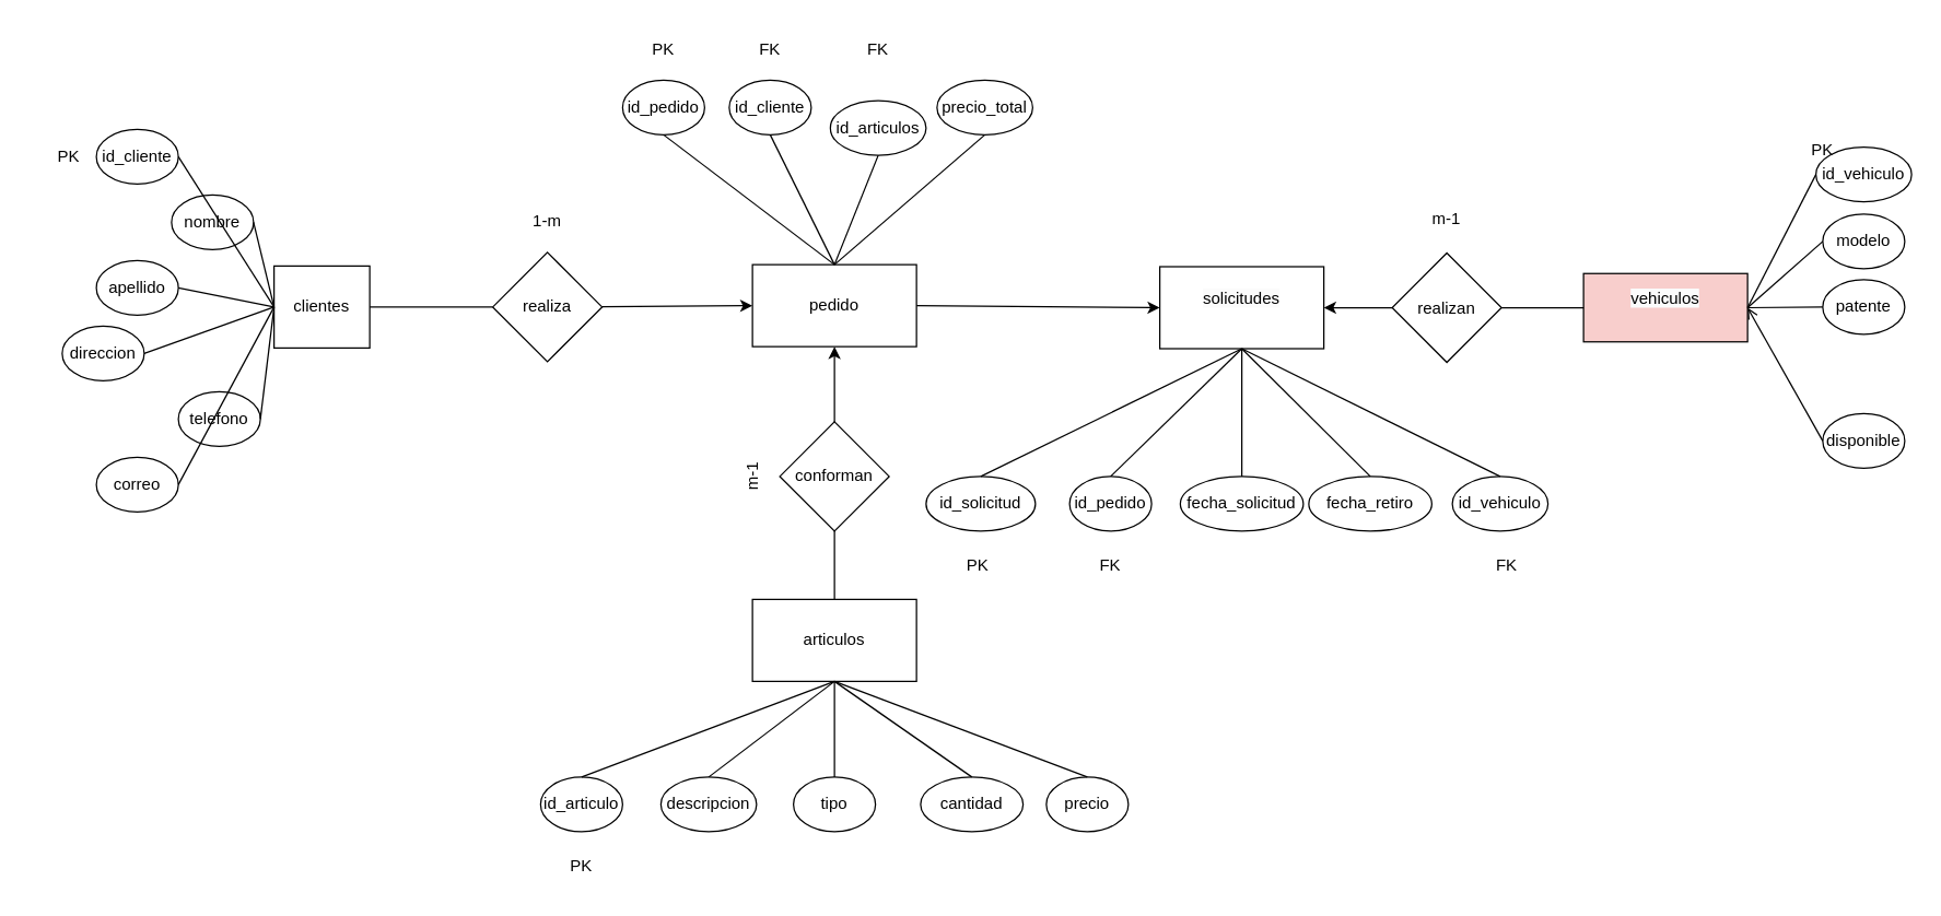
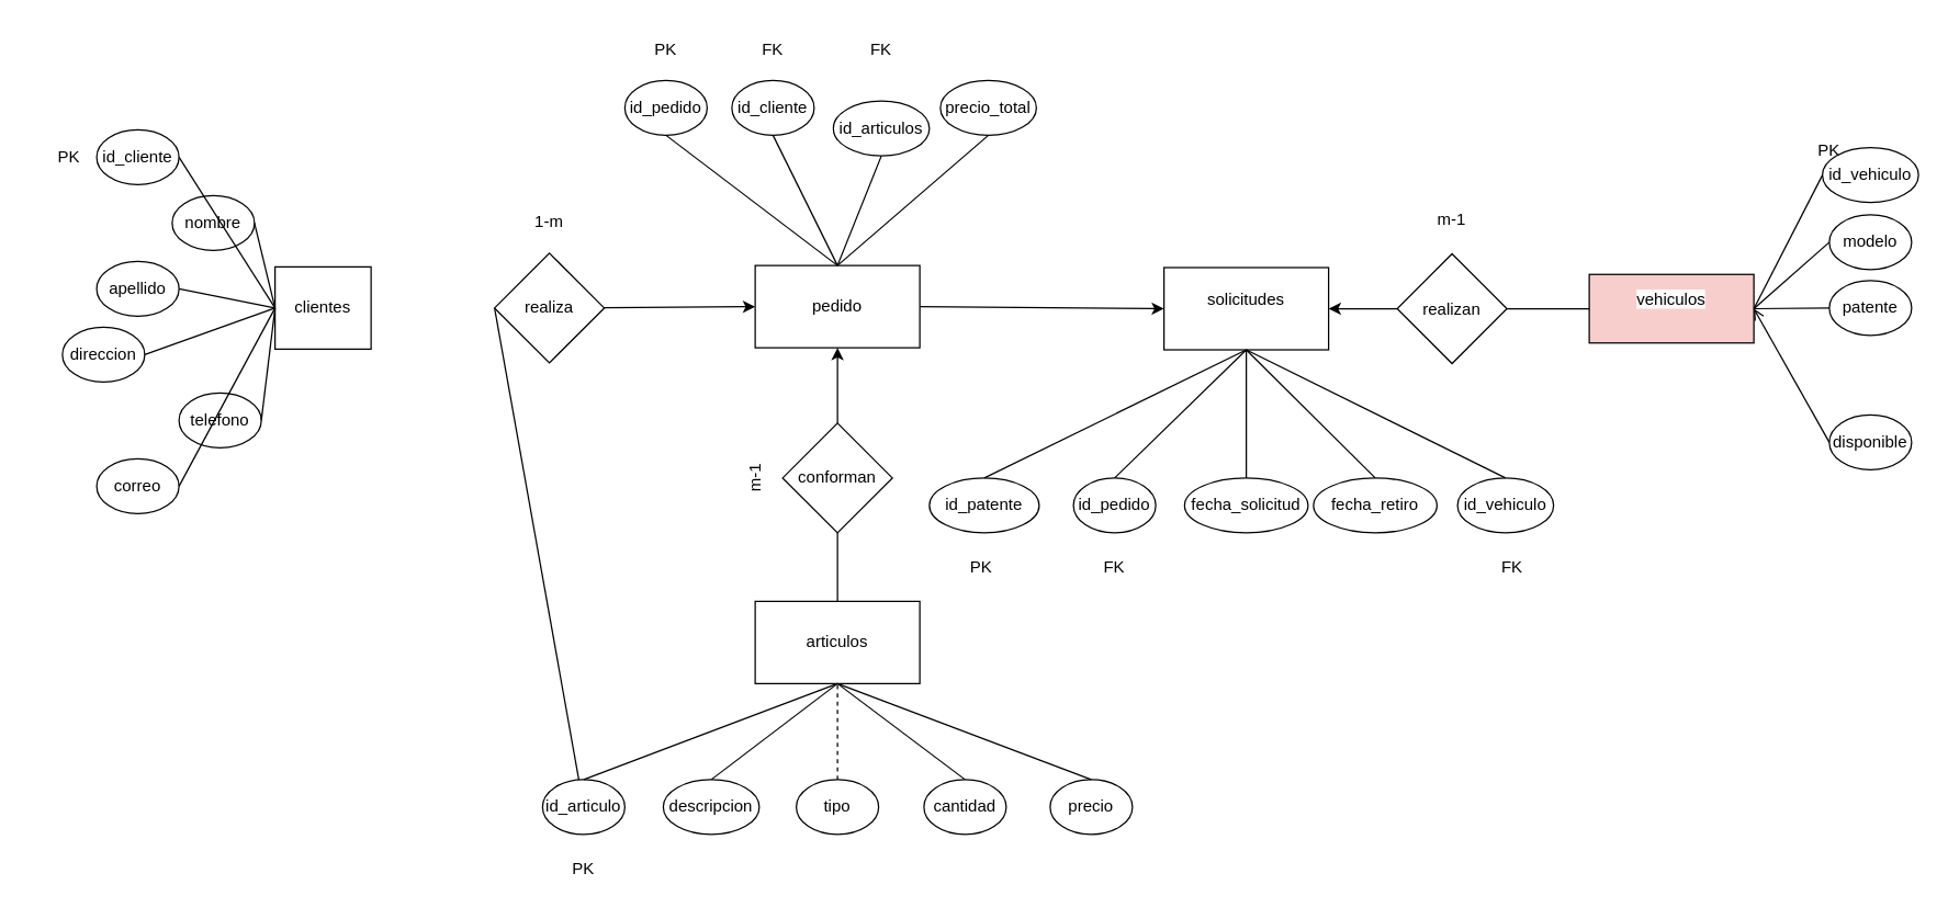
  <mxCell id="0" />
  <mxCell id="1" parent="0" />
  <mxCell id="2" value="clientes" style="rounded=0;whiteSpace=wrap;html=1;" parent="1" vertex="1"><mxGeometry x="200" y="194" width="70" height="60" as="geometry" /></mxCell>
  <mxCell id="3" value="&#10;&lt;span style=&quot;color: rgb(0, 0, 0); font-family: Helvetica; font-size: 12px; font-style: normal; font-variant-ligatures: normal; font-variant-caps: normal; font-weight: 400; letter-spacing: normal; orphans: 2; text-align: center; text-indent: 0px; text-transform: none; widows: 2; word-spacing: 0px; -webkit-text-stroke-width: 0px; white-space: normal; background-color: rgb(251, 251, 251); text-decoration-thickness: initial; text-decoration-style: initial; text-decoration-color: initial; display: inline !important; float: none;&quot;&gt;solicitudes&lt;/span&gt;&#10;&#10;" style="rounded=0;whiteSpace=wrap;html=1;" parent="1" vertex="1"><mxGeometry x="848" y="194.5" width="120" height="60" as="geometry" /></mxCell>
  <mxCell id="4" value="&#10;&lt;span style=&quot;color: rgb(0, 0, 0); font-family: Helvetica; font-size: 12px; font-style: normal; font-variant-ligatures: normal; font-variant-caps: normal; font-weight: 400; letter-spacing: normal; orphans: 2; text-align: center; text-indent: 0px; text-transform: none; widows: 2; word-spacing: 0px; -webkit-text-stroke-width: 0px; white-space: normal; background-color: rgb(251, 251, 251); text-decoration-thickness: initial; text-decoration-style: initial; text-decoration-color: initial; display: inline !important; float: none;&quot;&gt;vehiculos&lt;/span&gt;&#10;&#10;" style="rounded=0;whiteSpace=wrap;html=1;fillColor=#f8cecc;" parent="1" vertex="1"><mxGeometry x="1158" y="199.5" width="120" height="50" as="geometry" /></mxCell>
  <mxCell id="5" style="edgeStyle=none;html=1;entryX=0.5;entryY=1;entryDx=0;entryDy=0;" parent="1" source="6" target="41" edge="1"><mxGeometry relative="1" as="geometry" /></mxCell>
  <mxCell id="6" value="&lt;span style=&quot;color: rgb(0, 0, 0);&quot;&gt;articulos&lt;/span&gt;" style="rounded=0;whiteSpace=wrap;html=1;" parent="1" vertex="1"><mxGeometry x="550" y="438" width="120" height="60" as="geometry" /></mxCell>
- <mxCell id="7" value="" style="endArrow=none;html=1;entryX=1;entryY=0.5;entryDx=0;entryDy=0;exitX=0;exitY=0.5;exitDx=0;exitDy=0;" parent="1" source="43" target="2" edge="1"><mxGeometry width="50" height="50" relative="1" as="geometry"><mxPoint x="350" y="294.5" as="sourcePoint" /><mxPoint x="640" y="254.5" as="targetPoint" /></mxGeometry></mxCell>
+ <mxCell id="7" value="" style="endArrow=none;html=1;exitX=0;exitY=0.5;exitDx=0;exitDy=0;" parent="1" source="43" target="19" edge="1"><mxGeometry width="50" height="50" relative="1" as="geometry"><mxPoint x="350" y="294.5" as="sourcePoint" /><mxPoint x="640" y="254.5" as="targetPoint" /></mxGeometry></mxCell>
  <mxCell id="8" style="edgeStyle=none;html=1;entryX=1;entryY=0.5;entryDx=0;entryDy=0;" parent="1" source="9" target="3" edge="1"><mxGeometry relative="1" as="geometry" /></mxCell>
  <mxCell id="9" value="realizan" style="rhombus;whiteSpace=wrap;html=1;" parent="1" vertex="1"><mxGeometry x="1018" y="184.5" width="80" height="80" as="geometry" /></mxCell>
  <mxCell id="10" value="" style="endArrow=none;html=1;entryX=0;entryY=0.5;entryDx=0;entryDy=0;exitX=1;exitY=0.5;exitDx=0;exitDy=0;" parent="1" source="9" target="4" edge="1"><mxGeometry width="50" height="50" relative="1" as="geometry"><mxPoint x="938" y="374.5" as="sourcePoint" /><mxPoint x="988" y="324.5" as="targetPoint" /></mxGeometry></mxCell>
  <mxCell id="11" value="1-m" style="text;html=1;align=center;verticalAlign=middle;whiteSpace=wrap;rounded=0;rotation=0;" parent="1" vertex="1"><mxGeometry x="370" y="146" width="60" height="30" as="geometry" /></mxCell>
  <mxCell id="12" value="m-1" style="text;html=1;align=center;verticalAlign=middle;whiteSpace=wrap;rounded=0;rotation=-90;" parent="1" vertex="1"><mxGeometry x="520" y="333" width="60" height="30" as="geometry" /></mxCell>
  <mxCell id="13" value="m-1" style="text;html=1;align=center;verticalAlign=middle;whiteSpace=wrap;rounded=0;" parent="1" vertex="1"><mxGeometry x="1028" y="144.5" width="60" height="30" as="geometry" /></mxCell>
  <mxCell id="14" value="id_cliente" style="ellipse;whiteSpace=wrap;html=1;" parent="1" vertex="1"><mxGeometry x="70" y="94" width="60" height="40" as="geometry" /></mxCell>
  <mxCell id="15" value="apellido" style="ellipse;whiteSpace=wrap;html=1;" parent="1" vertex="1"><mxGeometry x="70" y="190" width="60" height="40" as="geometry" /></mxCell>
  <mxCell id="16" value="direccion" style="ellipse;whiteSpace=wrap;html=1;" parent="1" vertex="1"><mxGeometry x="45" y="238" width="60" height="40" as="geometry" /></mxCell>
  <mxCell id="17" value="telefono" style="ellipse;whiteSpace=wrap;html=1;" parent="1" vertex="1"><mxGeometry x="130" y="286" width="60" height="40" as="geometry" /></mxCell>
  <mxCell id="18" value="nombre" style="ellipse;whiteSpace=wrap;html=1;" parent="1" vertex="1"><mxGeometry x="125" y="142" width="60" height="40" as="geometry" /></mxCell>
  <mxCell id="19" value="id_articulo" style="ellipse;whiteSpace=wrap;html=1;" parent="1" vertex="1"><mxGeometry x="395" y="568" width="60" height="40" as="geometry" /></mxCell>
  <mxCell id="20" value="correo" style="ellipse;whiteSpace=wrap;html=1;" parent="1" vertex="1"><mxGeometry x="70" y="334" width="60" height="40" as="geometry" /></mxCell>
  <mxCell id="21" value="descripcion" style="ellipse;whiteSpace=wrap;html=1;" parent="1" vertex="1"><mxGeometry x="483" y="568" width="70" height="40" as="geometry" /></mxCell>
  <mxCell id="22" value="tipo" style="ellipse;whiteSpace=wrap;html=1;" parent="1" vertex="1"><mxGeometry x="580" y="568" width="60" height="40" as="geometry" /></mxCell>
- <mxCell id="23" value="cantidad" style="ellipse;whiteSpace=wrap;html=1;" parent="1" vertex="1"><mxGeometry x="673" y="568" width="75" height="40" as="geometry" /></mxCell>
+ <mxCell id="23" value="cantidad" style="ellipse;whiteSpace=wrap;html=1;" parent="1" vertex="1"><mxGeometry x="673" y="568" width="60" height="40" as="geometry" /></mxCell>
  <mxCell id="24" value="precio" style="ellipse;whiteSpace=wrap;html=1;" parent="1" vertex="1"><mxGeometry x="765" y="568" width="60" height="40" as="geometry" /></mxCell>
  <mxCell id="25" value="id_cliente" style="ellipse;whiteSpace=wrap;html=1;" parent="1" vertex="1"><mxGeometry x="533" y="58" width="60" height="40" as="geometry" /></mxCell>
  <mxCell id="26" value="fecha_solicitud" style="ellipse;whiteSpace=wrap;html=1;" parent="1" vertex="1"><mxGeometry x="863" y="348" width="90" height="40" as="geometry" /></mxCell>
  <mxCell id="27" value="id_articulos" style="ellipse;whiteSpace=wrap;html=1;" parent="1" vertex="1"><mxGeometry x="607" y="73" width="70" height="40" as="geometry" /></mxCell>
- <mxCell id="28" value="id_solicitud" style="ellipse;whiteSpace=wrap;html=1;" parent="1" vertex="1"><mxGeometry x="677" y="348" width="80" height="40" as="geometry" /></mxCell>
+ <mxCell id="28" value="id_patente" style="ellipse;whiteSpace=wrap;html=1;" parent="1" vertex="1"><mxGeometry x="677" y="348" width="80" height="40" as="geometry" /></mxCell>
  <mxCell id="29" value="FK" style="text;html=1;align=center;verticalAlign=middle;whiteSpace=wrap;rounded=0;" parent="1" vertex="1"><mxGeometry x="533" y="20.5" width="60" height="30" as="geometry" /></mxCell>
  <mxCell id="30" value="FK" style="text;html=1;align=center;verticalAlign=middle;whiteSpace=wrap;rounded=0;" parent="1" vertex="1"><mxGeometry x="612" y="20.5" width="60" height="30" as="geometry" /></mxCell>
  <mxCell id="31" value="PK" style="text;html=1;align=center;verticalAlign=middle;whiteSpace=wrap;rounded=0;" parent="1" vertex="1"><mxGeometry x="20" y="99" width="60" height="30" as="geometry" /></mxCell>
  <mxCell id="32" value="PK" style="text;html=1;align=center;verticalAlign=middle;whiteSpace=wrap;rounded=0;" parent="1" vertex="1"><mxGeometry x="685" y="398" width="60" height="30" as="geometry" /></mxCell>
  <mxCell id="33" value="PK" style="text;html=1;align=center;verticalAlign=middle;whiteSpace=wrap;rounded=0;" parent="1" vertex="1"><mxGeometry x="395" y="618" width="60" height="30" as="geometry" /></mxCell>
  <mxCell id="34" value="id_vehiculo" style="ellipse;whiteSpace=wrap;html=1;" parent="1" vertex="1"><mxGeometry x="1328" y="107" width="70" height="40" as="geometry" /></mxCell>
  <mxCell id="35" value="patente" style="ellipse;whiteSpace=wrap;html=1;" parent="1" vertex="1"><mxGeometry x="1333" y="204" width="60" height="40" as="geometry" /></mxCell>
  <mxCell id="36" value="disponible" style="ellipse;whiteSpace=wrap;html=1;" parent="1" vertex="1"><mxGeometry x="1333" y="302" width="60" height="40" as="geometry" /></mxCell>
  <mxCell id="37" value="modelo" style="ellipse;whiteSpace=wrap;html=1;" parent="1" vertex="1"><mxGeometry x="1333" y="156" width="60" height="40" as="geometry" /></mxCell>
  <mxCell id="38" value="PK" style="text;html=1;align=center;verticalAlign=middle;whiteSpace=wrap;rounded=0;" parent="1" vertex="1"><mxGeometry x="1303" y="94" width="60" height="30" as="geometry" /></mxCell>
  <mxCell id="39" value="id_vehiculo" style="ellipse;whiteSpace=wrap;html=1;" parent="1" vertex="1"><mxGeometry x="1062" y="348" width="70" height="40" as="geometry" /></mxCell>
  <mxCell id="40" style="edgeStyle=none;html=1;entryX=0;entryY=0.5;entryDx=0;entryDy=0;exitX=1;exitY=0.5;exitDx=0;exitDy=0;" parent="1" source="41" target="3" edge="1"><mxGeometry relative="1" as="geometry"><mxPoint x="760" y="228.5" as="sourcePoint" /></mxGeometry></mxCell>
  <mxCell id="41" value="pedido" style="rounded=0;whiteSpace=wrap;html=1;" parent="1" vertex="1"><mxGeometry x="550" y="193" width="120" height="60" as="geometry" /></mxCell>
  <mxCell id="42" style="edgeStyle=none;html=1;entryX=0;entryY=0.5;entryDx=0;entryDy=0;" parent="1" source="43" target="41" edge="1"><mxGeometry relative="1" as="geometry" /></mxCell>
  <mxCell id="43" value="realiza" style="rhombus;whiteSpace=wrap;html=1;rotation=0;" parent="1" vertex="1"><mxGeometry y="184" width="80" height="80" as="geometry" x="360" /></mxCell>
  <mxCell id="44" value="id_pedido" style="ellipse;whiteSpace=wrap;html=1;" parent="1" vertex="1"><mxGeometry x="782" y="348" width="60" height="40" as="geometry" /></mxCell>
  <mxCell id="45" value="" style="endArrow=none;html=1;entryX=0.5;entryY=1;entryDx=0;entryDy=0;exitX=0.5;exitY=0;exitDx=0;exitDy=0;" parent="1" source="28" target="3" edge="1"><mxGeometry width="50" height="50" relative="1" as="geometry"><mxPoint x="708" y="384.5" as="sourcePoint" /><mxPoint x="758" y="334.5" as="targetPoint" /></mxGeometry></mxCell>
  <mxCell id="46" value="" style="endArrow=none;html=1;entryX=0.5;entryY=1;entryDx=0;entryDy=0;exitX=0.5;exitY=0;exitDx=0;exitDy=0;" parent="1" source="44" target="3" edge="1"><mxGeometry width="50" height="50" relative="1" as="geometry"><mxPoint x="838" y="344.5" as="sourcePoint" /><mxPoint x="918" y="264.5" as="targetPoint" /></mxGeometry></mxCell>
  <mxCell id="47" value="" style="endArrow=none;html=1;exitX=0.5;exitY=0;exitDx=0;exitDy=0;" parent="1" source="26" edge="1"><mxGeometry width="50" height="50" relative="1" as="geometry"><mxPoint x="928" y="344.5" as="sourcePoint" /><mxPoint x="908" y="254.5" as="targetPoint" /></mxGeometry></mxCell>
  <mxCell id="48" value="" style="endArrow=none;html=1;exitX=0.5;exitY=0;exitDx=0;exitDy=0;" parent="1" source="39" edge="1"><mxGeometry width="50" height="50" relative="1" as="geometry"><mxPoint x="938" y="354.5" as="sourcePoint" /><mxPoint x="908" y="254.5" as="targetPoint" /></mxGeometry></mxCell>
  <mxCell id="49" value="" style="endArrow=none;html=1;entryX=0.5;entryY=1;entryDx=0;entryDy=0;exitX=0.5;exitY=0;exitDx=0;exitDy=0;" parent="1" source="19" target="6" edge="1"><mxGeometry width="50" height="50" relative="1" as="geometry"><mxPoint x="880" y="278" as="sourcePoint" /><mxPoint x="870" y="198" as="targetPoint" /></mxGeometry></mxCell>
  <mxCell id="50" value="" style="endArrow=none;html=1;entryX=0.5;entryY=1;entryDx=0;entryDy=0;exitX=0.5;exitY=0;exitDx=0;exitDy=0;" parent="1" source="21" target="6" edge="1"><mxGeometry width="50" height="50" relative="1" as="geometry"><mxPoint x="460" y="578" as="sourcePoint" /><mxPoint x="620" y="508" as="targetPoint" /></mxGeometry></mxCell>
- <mxCell id="51" value="" style="endArrow=none;html=1;entryX=0.5;entryY=1;entryDx=0;entryDy=0;exitX=0.5;exitY=0;exitDx=0;exitDy=0;" parent="1" source="22" target="6" edge="1"><mxGeometry width="50" height="50" relative="1" as="geometry"><mxPoint x="460" y="578" as="sourcePoint" /><mxPoint x="620" y="508" as="targetPoint" /></mxGeometry></mxCell>
+ <mxCell id="51" value="" style="endArrow=none;html=1;entryX=0.5;entryY=1;entryDx=0;entryDy=0;exitX=0.5;exitY=0;exitDx=0;exitDy=0;dashed=1;" parent="1" source="22" target="6" edge="1"><mxGeometry width="50" height="50" relative="1" as="geometry"><mxPoint x="460" y="578" as="sourcePoint" /><mxPoint x="620" y="508" as="targetPoint" /></mxGeometry></mxCell>
  <mxCell id="52" value="" style="endArrow=none;html=1;entryX=0.5;entryY=1;entryDx=0;entryDy=0;exitX=0.5;exitY=0;exitDx=0;exitDy=0;" parent="1" source="23" target="6" edge="1"><mxGeometry width="50" height="50" relative="1" as="geometry"><mxPoint x="670" y="578" as="sourcePoint" /><mxPoint x="620" y="508" as="targetPoint" /></mxGeometry></mxCell>
  <mxCell id="53" value="" style="endArrow=none;html=1;exitX=0.5;exitY=0;exitDx=0;exitDy=0;" parent="1" source="24" edge="1"><mxGeometry width="50" height="50" relative="1" as="geometry"><mxPoint x="750" y="578" as="sourcePoint" /><mxPoint x="610" y="498" as="targetPoint" /></mxGeometry></mxCell>
  <mxCell id="54" value="id_pedido" style="ellipse;whiteSpace=wrap;html=1;" parent="1" vertex="1"><mxGeometry x="455" y="58" width="60" height="40" as="geometry" /></mxCell>
  <mxCell id="55" value="PK" style="text;html=1;align=center;verticalAlign=middle;whiteSpace=wrap;rounded=0;" parent="1" vertex="1"><mxGeometry x="455" y="20.5" width="60" height="30" as="geometry" /></mxCell>
  <mxCell id="56" value="FK" style="text;html=1;align=center;verticalAlign=middle;whiteSpace=wrap;rounded=0;" parent="1" vertex="1"><mxGeometry x="782" y="398" width="60" height="30" as="geometry" /></mxCell>
  <mxCell id="57" value="" style="endArrow=none;html=1;exitX=0.5;exitY=0;exitDx=0;exitDy=0;entryX=0.5;entryY=1;entryDx=0;entryDy=0;" parent="1" source="41" target="27" edge="1"><mxGeometry width="50" height="50" relative="1" as="geometry"><mxPoint x="830" y="578" as="sourcePoint" /><mxPoint x="620" y="508" as="targetPoint" /></mxGeometry></mxCell>
  <mxCell id="58" value="" style="endArrow=none;html=1;entryX=0.5;entryY=1;entryDx=0;entryDy=0;exitX=0.5;exitY=0;exitDx=0;exitDy=0;" parent="1" source="41" target="25" edge="1"><mxGeometry width="50" height="50" relative="1" as="geometry"><mxPoint x="610" y="188" as="sourcePoint" /><mxPoint x="625" y="118" as="targetPoint" /></mxGeometry></mxCell>
  <mxCell id="59" value="" style="endArrow=none;html=1;entryX=0.5;entryY=0;entryDx=0;entryDy=0;exitX=0.5;exitY=1;exitDx=0;exitDy=0;" parent="1" source="54" target="41" edge="1"><mxGeometry width="50" height="50" relative="1" as="geometry"><mxPoint x="620" y="203" as="sourcePoint" /><mxPoint x="550" y="118" as="targetPoint" /></mxGeometry></mxCell>
  <mxCell id="60" value="" style="endArrow=none;html=1;entryX=0;entryY=0.5;entryDx=0;entryDy=0;exitX=1;exitY=0.5;exitDx=0;exitDy=0;" parent="1" source="14" target="2" edge="1"><mxGeometry width="50" height="50" relative="1" as="geometry"><mxPoint x="530" y="214" as="sourcePoint" /><mxPoint x="620" y="299" as="targetPoint" /></mxGeometry></mxCell>
  <mxCell id="61" value="" style="endArrow=none;html=1;entryX=1;entryY=0.5;entryDx=0;entryDy=0;exitX=0;exitY=0.5;exitDx=0;exitDy=0;" parent="1" source="2" target="18" edge="1"><mxGeometry width="50" height="50" relative="1" as="geometry"><mxPoint x="140" y="124" as="sourcePoint" /><mxPoint x="210" y="234" as="targetPoint" /></mxGeometry></mxCell>
  <mxCell id="62" value="" style="endArrow=none;html=1;entryX=1;entryY=0.5;entryDx=0;entryDy=0;exitX=0;exitY=0.5;exitDx=0;exitDy=0;" parent="1" source="2" target="15" edge="1"><mxGeometry width="50" height="50" relative="1" as="geometry"><mxPoint x="210" y="234" as="sourcePoint" /><mxPoint x="140" y="169" as="targetPoint" /></mxGeometry></mxCell>
  <mxCell id="63" value="" style="endArrow=none;html=1;entryX=1;entryY=0.5;entryDx=0;entryDy=0;" parent="1" target="16" edge="1"><mxGeometry width="50" height="50" relative="1" as="geometry"><mxPoint x="200" y="224" as="sourcePoint" /><mxPoint x="140" y="214" as="targetPoint" /></mxGeometry></mxCell>
  <mxCell id="64" value="" style="endArrow=none;html=1;entryX=1;entryY=0.5;entryDx=0;entryDy=0;exitX=0;exitY=0.5;exitDx=0;exitDy=0;" parent="1" source="2" target="17" edge="1"><mxGeometry width="50" height="50" relative="1" as="geometry"><mxPoint x="210" y="234" as="sourcePoint" /><mxPoint x="140" y="264" as="targetPoint" /></mxGeometry></mxCell>
  <mxCell id="65" value="" style="endArrow=none;html=1;entryX=1;entryY=0.5;entryDx=0;entryDy=0;exitX=0;exitY=0.5;exitDx=0;exitDy=0;" parent="1" source="2" target="20" edge="1"><mxGeometry width="50" height="50" relative="1" as="geometry"><mxPoint x="210" y="234" as="sourcePoint" /><mxPoint x="140" y="314" as="targetPoint" /></mxGeometry></mxCell>
  <mxCell id="66" value="" style="endArrow=none;html=1;exitX=0;exitY=0.5;exitDx=0;exitDy=0;entryX=1;entryY=0.5;entryDx=0;entryDy=0;" parent="1" source="34" target="4" edge="1"><mxGeometry width="50" height="50" relative="1" as="geometry"><mxPoint x="1113" y="344.5" as="sourcePoint" /><mxPoint x="918" y="264.5" as="targetPoint" /></mxGeometry></mxCell>
  <mxCell id="67" value="" style="endArrow=none;html=1;exitX=0;exitY=0.5;exitDx=0;exitDy=0;entryX=1;entryY=0.5;entryDx=0;entryDy=0;" parent="1" source="37" target="4" edge="1"><mxGeometry width="50" height="50" relative="1" as="geometry"><mxPoint x="1333" y="159.5" as="sourcePoint" /><mxPoint x="1288" y="234.5" as="targetPoint" /></mxGeometry></mxCell>
  <mxCell id="68" value="" style="endArrow=none;html=1;exitX=0;exitY=0.5;exitDx=0;exitDy=0;entryX=1;entryY=0.5;entryDx=0;entryDy=0;" parent="1" source="35" target="4" edge="1"><mxGeometry width="50" height="50" relative="1" as="geometry"><mxPoint x="1338" y="204.5" as="sourcePoint" /><mxPoint x="1288" y="234.5" as="targetPoint" /></mxGeometry></mxCell>
  <mxCell id="69" value="" style="endArrow=open;html=1;exitX=0;exitY=0.5;exitDx=0;exitDy=0;entryX=1;entryY=0.5;entryDx=0;entryDy=0;" parent="1" source="36" target="4" edge="1"><mxGeometry width="50" height="50" relative="1" as="geometry"><mxPoint x="1338" y="249.5" as="sourcePoint" /><mxPoint x="1288" y="234.5" as="targetPoint" /></mxGeometry></mxCell>
  <mxCell id="70" value="conforman" style="rhombus;whiteSpace=wrap;html=1;rotation=0;" vertex="1" parent="1"><mxGeometry x="570" y="308" width="80" height="80" as="geometry" /></mxCell>
  <mxCell id="71" value="precio_total" style="ellipse;whiteSpace=wrap;html=1;" vertex="1" parent="1"><mxGeometry x="685" y="58" width="70" height="40" as="geometry" /></mxCell>
  <mxCell id="72" value="" style="endArrow=none;html=1;exitX=0.5;exitY=0;exitDx=0;exitDy=0;entryX=0.5;entryY=1;entryDx=0;entryDy=0;" edge="1" parent="1" source="41" target="71"><mxGeometry width="50" height="50" relative="1" as="geometry"><mxPoint x="620" y="203" as="sourcePoint" /><mxPoint x="615" y="118" as="targetPoint" /></mxGeometry></mxCell>
  <mxCell id="73" value="fecha_retiro" style="ellipse;whiteSpace=wrap;html=1;" vertex="1" parent="1"><mxGeometry x="957" y="348" width="90" height="40" as="geometry" /></mxCell>
  <mxCell id="74" value="" style="endArrow=none;html=1;exitX=0.5;exitY=1;exitDx=0;exitDy=0;entryX=0.5;entryY=0;entryDx=0;entryDy=0;" edge="1" parent="1" source="3" target="73"><mxGeometry width="50" height="50" relative="1" as="geometry"><mxPoint x="1115" y="358" as="sourcePoint" /><mxPoint x="918" y="264.5" as="targetPoint" /></mxGeometry></mxCell>
  <mxCell id="75" value="FK" style="text;html=1;align=center;verticalAlign=middle;whiteSpace=wrap;rounded=0;" vertex="1" parent="1"><mxGeometry x="1072" y="398" width="60" height="30" as="geometry" /></mxCell>
